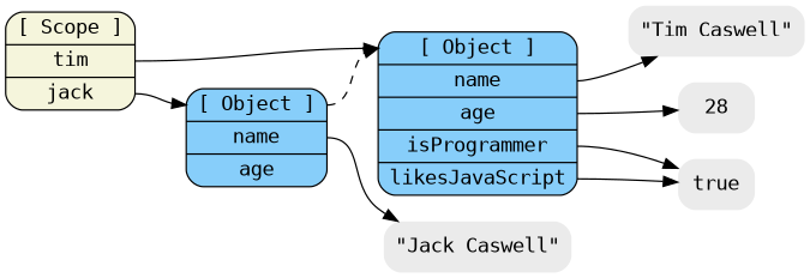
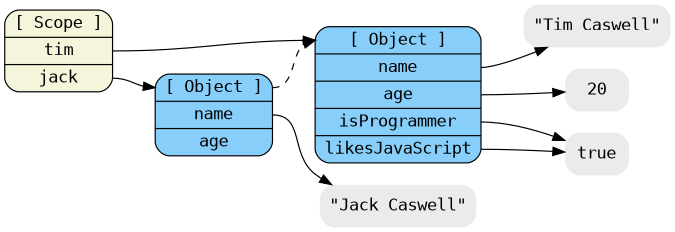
  digraph {
    fontname="DejaVu Sans Mono"
    rankdir=LR
    node [fillcolor=gray92 fontname="DejaVu Sans Mono" shape=plaintext style="filled,rounded"]
    edge [fontname="DejaVu Sans Mono" tailport=name]
    n1 [fillcolor=beige label="<__proto__>[ Scope ]|<tim>tim|<jack>jack" shape=Mrecord style=filled]
    n2 [fillcolor=lightskyblue label="<__proto__>[ Object ]|<name>name|<age>age|<isProgrammer>isProgrammer|<likesJavaScript>likesJavaScript" shape=Mrecord style=filled]
    n3 [fillcolor=lightskyblue label="<__proto__>[ Object ]|<name>name|<age>age" shape=Mrecord style=filled]
    n4 [label="\"Tim Caswell\""]
    n5 [label=true]
-   n6 [label=28]
+   n6 [label=20]
    n7 [label="\"Jack Caswell\""]
    n1 -> n2 [headport=__proto__ tailport=tim]
    n1 -> n3 [headport=__proto__ tailport=jack]
    n2 -> n4
    n2 -> n5 [tailport=isProgrammer]
    n2 -> n5 [tailport=likesJavaScript]
    n2 -> n6 [tailport=age]
    n3 -> n2 [headport=__proto__ style=dashed tailport=__proto__]
    n3 -> n7
  }
